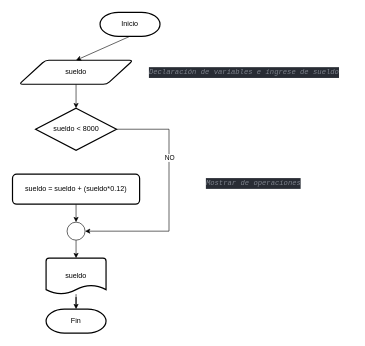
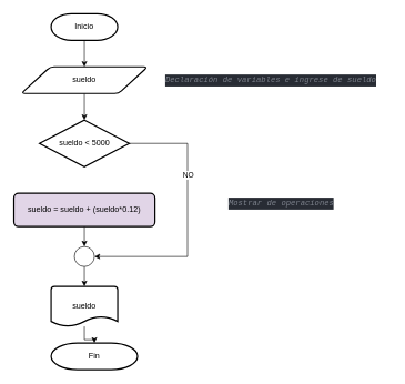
  <mxCell id="0" />
  <mxCell id="1" parent="0" />
- <mxCell id="2" value="Inicio" style="strokeWidth=2;html=1;shape=mxgraph.flowchart.terminator;whiteSpace=wrap;" vertex="1" parent="1"><mxGeometry x="166" y="20" width="100" height="40" as="geometry" /></mxCell>
+ <mxCell id="2" value="Inicio" style="strokeWidth=2;html=1;shape=mxgraph.flowchart.terminator;whiteSpace=wrap;" vertex="1" parent="1"><mxGeometry x="76" y="20" width="100" height="40" as="geometry" /></mxCell>
  <mxCell id="3" style="edgeStyle=orthogonalEdgeStyle;rounded=0;orthogonalLoop=1;jettySize=auto;html=1;exitX=0.5;exitY=1;exitDx=0;exitDy=0;entryX=0.5;entryY=0;entryDx=0;entryDy=0;entryPerimeter=0;" edge="1" parent="1" source="4" target="9"><mxGeometry relative="1" as="geometry" /></mxCell>
  <mxCell id="4" value="sueldo" style="shape=parallelogram;html=1;strokeWidth=2;perimeter=parallelogramPerimeter;whiteSpace=wrap;rounded=1;arcSize=12;size=0.23;" vertex="1" parent="1"><mxGeometry x="31" y="100" width="190" height="40" as="geometry" /></mxCell>
- <mxCell id="5" value="Fin" style="strokeWidth=2;html=1;shape=mxgraph.flowchart.terminator;whiteSpace=wrap;" vertex="1" parent="1"><mxGeometry x="76" y="515" width="100" height="40" as="geometry" /></mxCell>
+ <mxCell id="5" value="Fin" style="strokeWidth=2;html=1;shape=mxgraph.flowchart.terminator;whiteSpace=wrap;" vertex="1" parent="1"><mxGeometry x="76" y="515" width="130" height="40" as="geometry" /></mxCell>
  <mxCell id="6" value="" style="endArrow=classic;html=1;rounded=0;exitX=0.5;exitY=1;exitDx=0;exitDy=0;exitPerimeter=0;entryX=0.5;entryY=0;entryDx=0;entryDy=0;" edge="1" parent="1" source="2" target="4"><mxGeometry width="50" height="50" relative="1" as="geometry"><mxPoint x="-44" y="220" as="sourcePoint" /><mxPoint x="6" y="170" as="targetPoint" /></mxGeometry></mxCell>
  <mxCell id="7" style="edgeStyle=orthogonalEdgeStyle;rounded=0;orthogonalLoop=1;jettySize=auto;html=1;exitX=1;exitY=0.5;exitDx=0;exitDy=0;exitPerimeter=0;entryX=1;entryY=0.5;entryDx=0;entryDy=0;entryPerimeter=0;" edge="1" parent="1" source="9" target="17"><mxGeometry relative="1" as="geometry"><mxPoint x="391" y="390" as="targetPoint" /><Array as="points"><mxPoint x="281" y="215" /><mxPoint x="281" y="385" /></Array></mxGeometry></mxCell>
  <mxCell id="8" value="NO" style="edgeLabel;html=1;align=center;verticalAlign=middle;resizable=0;points=[];" vertex="1" connectable="0" parent="7"><mxGeometry x="-0.323" relative="1" as="geometry"><mxPoint as="offset" /></mxGeometry></mxCell>
- <mxCell id="9" value="sueldo &amp;lt; 8000" style="strokeWidth=2;html=1;shape=mxgraph.flowchart.decision;whiteSpace=wrap;" vertex="1" parent="1"><mxGeometry x="58.5" y="180" width="135" height="70" as="geometry" /></mxCell>
+ <mxCell id="9" value="sueldo &amp;lt; 5000" style="strokeWidth=2;html=1;shape=mxgraph.flowchart.decision;whiteSpace=wrap;" vertex="1" parent="1"><mxGeometry x="58.5" y="180" width="135" height="70" as="geometry" /></mxCell>
  <mxCell id="10" style="edgeStyle=orthogonalEdgeStyle;rounded=0;orthogonalLoop=1;jettySize=auto;html=1;entryX=0.5;entryY=0;entryDx=0;entryDy=0;entryPerimeter=0;" edge="1" parent="1" source="11" target="5"><mxGeometry relative="1" as="geometry" /></mxCell>
  <mxCell id="11" value="sueldo" style="strokeWidth=2;html=1;shape=mxgraph.flowchart.document2;whiteSpace=wrap;size=0.25;" vertex="1" parent="1"><mxGeometry x="76" y="430" width="100" height="60" as="geometry" /></mxCell>
  <mxCell id="12" value="&lt;meta charset=&quot;utf-8&quot;&gt;&lt;div style=&quot;font-style: normal; font-variant-caps: normal; font-weight: normal; letter-spacing: normal; text-align: start; text-indent: 0px; text-transform: none; word-spacing: 0px; -webkit-text-stroke-width: 0px; text-decoration: none; color: rgb(171, 178, 191); background-color: rgb(40, 44, 52); font-family: &amp;quot;Fira Code&amp;quot;, &amp;quot;Menlo for Powerline&amp;quot;, Menlo, Monaco, &amp;quot;Courier New&amp;quot;, monospace; font-size: 12px; line-height: 18px;&quot;&gt;&lt;div&gt;&lt;span style=&quot;color: rgb(127, 132, 142); font-style: italic;&quot;&gt;Declaración de variables e ingrese de sueldo&lt;/span&gt;&lt;/div&gt;&lt;/div&gt;" style="text;whiteSpace=wrap;html=1;" vertex="1" parent="1"><mxGeometry x="246" y="105" width="340" height="30" as="geometry" /></mxCell>
  <mxCell id="13" value="&lt;div style=&quot;font-style: normal; font-variant-caps: normal; font-weight: normal; letter-spacing: normal; text-align: start; text-indent: 0px; text-transform: none; word-spacing: 0px; -webkit-text-stroke-width: 0px; text-decoration: none; color: rgb(171, 178, 191); background-color: rgb(40, 44, 52); font-family: &amp;quot;Fira Code&amp;quot;, &amp;quot;Menlo for Powerline&amp;quot;, Menlo, Monaco, &amp;quot;Courier New&amp;quot;, monospace; font-size: 12px; line-height: 18px;&quot;&gt;&lt;div&gt;&lt;span style=&quot;color: rgb(127, 132, 142); font-style: italic;&quot;&gt;Mostrar de operaciones&lt;/span&gt;&lt;/div&gt;&lt;/div&gt;" style="text;whiteSpace=wrap;html=1;" vertex="1" parent="1"><mxGeometry x="341" y="290" width="210" height="30" as="geometry" /></mxCell>
  <mxCell id="14" style="edgeStyle=orthogonalEdgeStyle;rounded=0;orthogonalLoop=1;jettySize=auto;html=1;exitX=0.5;exitY=1;exitDx=0;exitDy=0;entryX=0.5;entryY=0;entryDx=0;entryDy=0;entryPerimeter=0;" edge="1" parent="1" source="15" target="17"><mxGeometry relative="1" as="geometry" /></mxCell>
- <mxCell id="15" value="sueldo = sueldo + (sueldo*0.12)" style="rounded=1;whiteSpace=wrap;html=1;absoluteArcSize=1;arcSize=14;strokeWidth=2;" vertex="1" parent="1"><mxGeometry x="20" y="290" width="212" height="50" as="geometry" /></mxCell>
+ <mxCell id="15" value="sueldo = sueldo + (sueldo*0.12)" style="rounded=1;whiteSpace=wrap;html=1;absoluteArcSize=1;arcSize=14;strokeWidth=2;fillColor=#e1d5e7;" vertex="1" parent="1"><mxGeometry x="20" y="290" width="212" height="50" as="geometry" /></mxCell>
  <mxCell id="16" style="edgeStyle=orthogonalEdgeStyle;rounded=0;orthogonalLoop=1;jettySize=auto;html=1;exitX=0.5;exitY=1;exitDx=0;exitDy=0;exitPerimeter=0;entryX=0.5;entryY=0;entryDx=0;entryDy=0;entryPerimeter=0;" edge="1" parent="1" source="17" target="11"><mxGeometry relative="1" as="geometry" /></mxCell>
  <mxCell id="17" value="" style="verticalLabelPosition=bottom;verticalAlign=top;html=1;shape=mxgraph.flowchart.on-page_reference;" vertex="1" parent="1"><mxGeometry x="111" y="370" width="30" height="30" as="geometry" /></mxCell>
